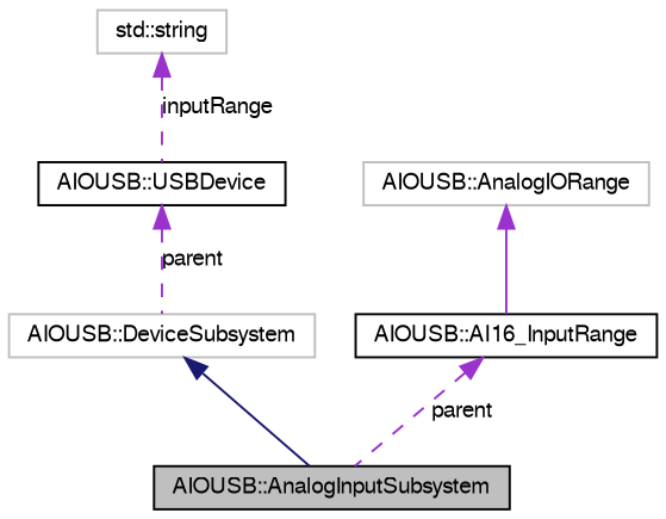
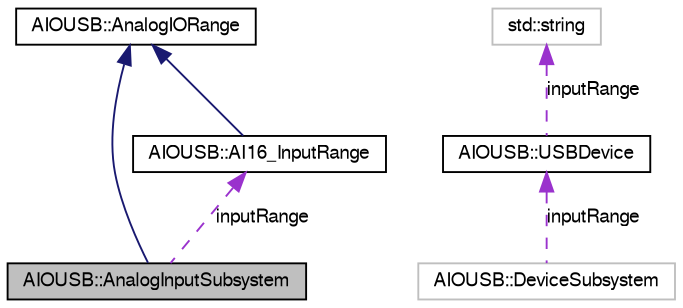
  digraph {
    node [color=black fillcolor=white fontname=FreeSans fontsize=10 shape=record style=filled]
    edge [color=darkorchid3 dir=back fontname=FreeSans fontsize=10 labelfontname=FreeSans labelfontsize=10 style=dashed]
    n1 [fillcolor=grey75 fontcolor=black height=0.2 label="AIOUSB::AnalogInputSubsystem" width=0.4]
    n2 [color=grey75 height=0.2 label="AIOUSB::DeviceSubsystem" width=0.4]
    n3 [height=0.2 label="AIOUSB::USBDevice" width=0.4]
    n4 [color=grey75 height=0.2 label="std::string" width=0.4]
    n5 [height=0.2 label="AIOUSB::AI16_InputRange" width=0.4]
-   n6 [color=grey75 height=0.2 label="AIOUSB::AnalogIORange" width=0.4]
-   n2 -> n1 [color=midnightblue style=solid]
-   n3 -> n2 [label=parent]
+   n6 [height=0.2 label="AIOUSB::AnalogIORange" width=0.4]
+   n6 -> n1 [color=midnightblue style=solid]
+   n3 -> n2 [label=inputRange]
    n4 -> n3 [label=inputRange]
-   n5 -> n1 [label=parent]
-   n6 -> n5 [style=solid]
+   n5 -> n1 [label=inputRange]
+   n6 -> n5 [color=midnightblue style=solid]
  }
